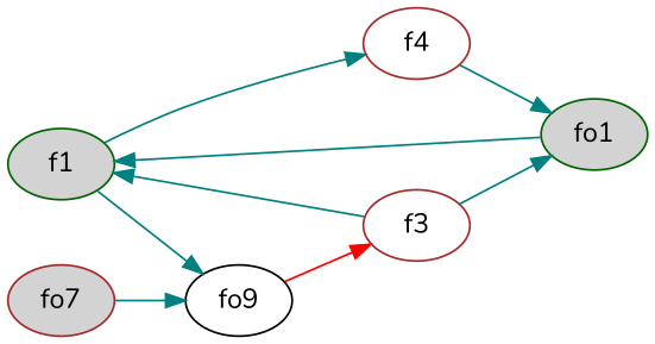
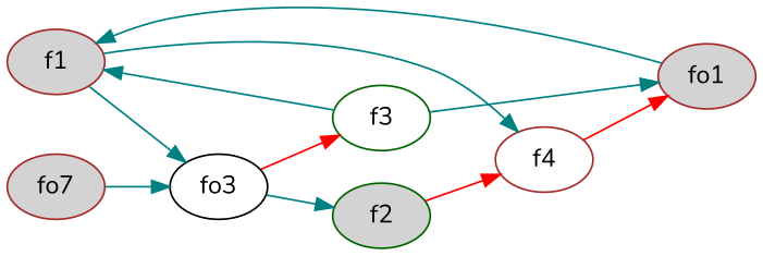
  strict digraph {
    fontname=Nunito
    rankdir=LR
    node [color=brown fillcolor=lightgrey fontname=Nunito style=filled]
    edge [color=teal fontname=Nunito weight=2]
-   f1 [color=darkgreen]
+   f1
    f4 [fillcolor=white]
-   fo3 [color=black fillcolor=white label=fo9]
-   fo1 [color=darkgreen]
-   f3 [fillcolor=white]
+   fo3 [color=black fillcolor=white]
+   fo1
+   f2 [color=darkgreen]
+   f3 [color=darkgreen fillcolor=white]
    n7 [label=fo7]
    f1 -> f4
    f1 -> fo3
-   f4 -> fo1
+   f4 -> fo1 [color=red]
+   fo3 -> f2
    fo3 -> f3 [color=red]
    fo1 -> f1
+   f2 -> f4 [color=red]
    f3 -> f1
    f3 -> fo1
    n7 -> fo3
  }
